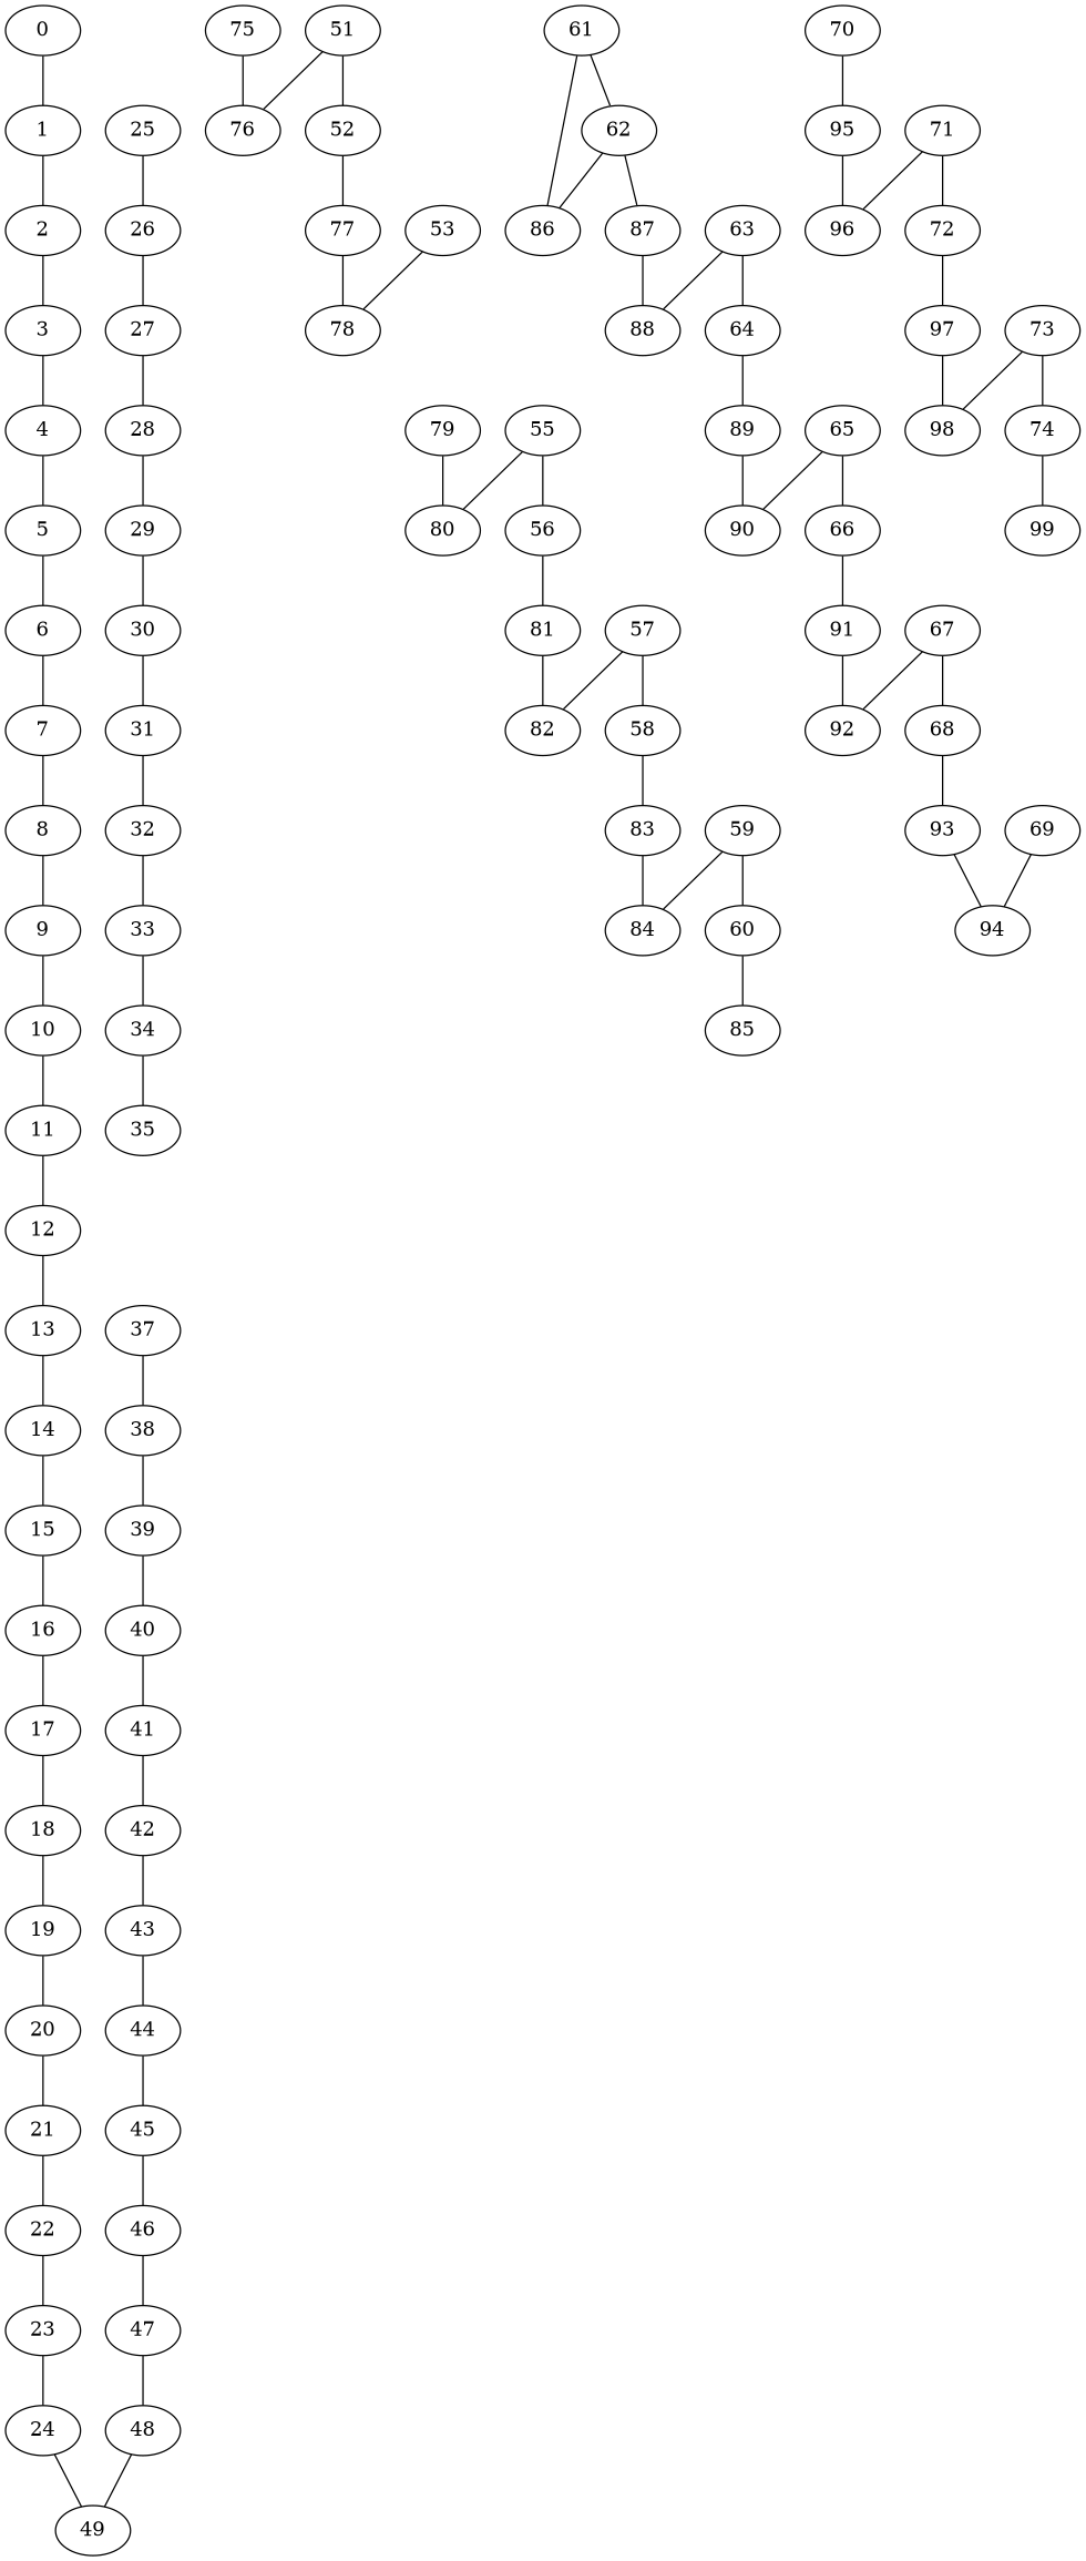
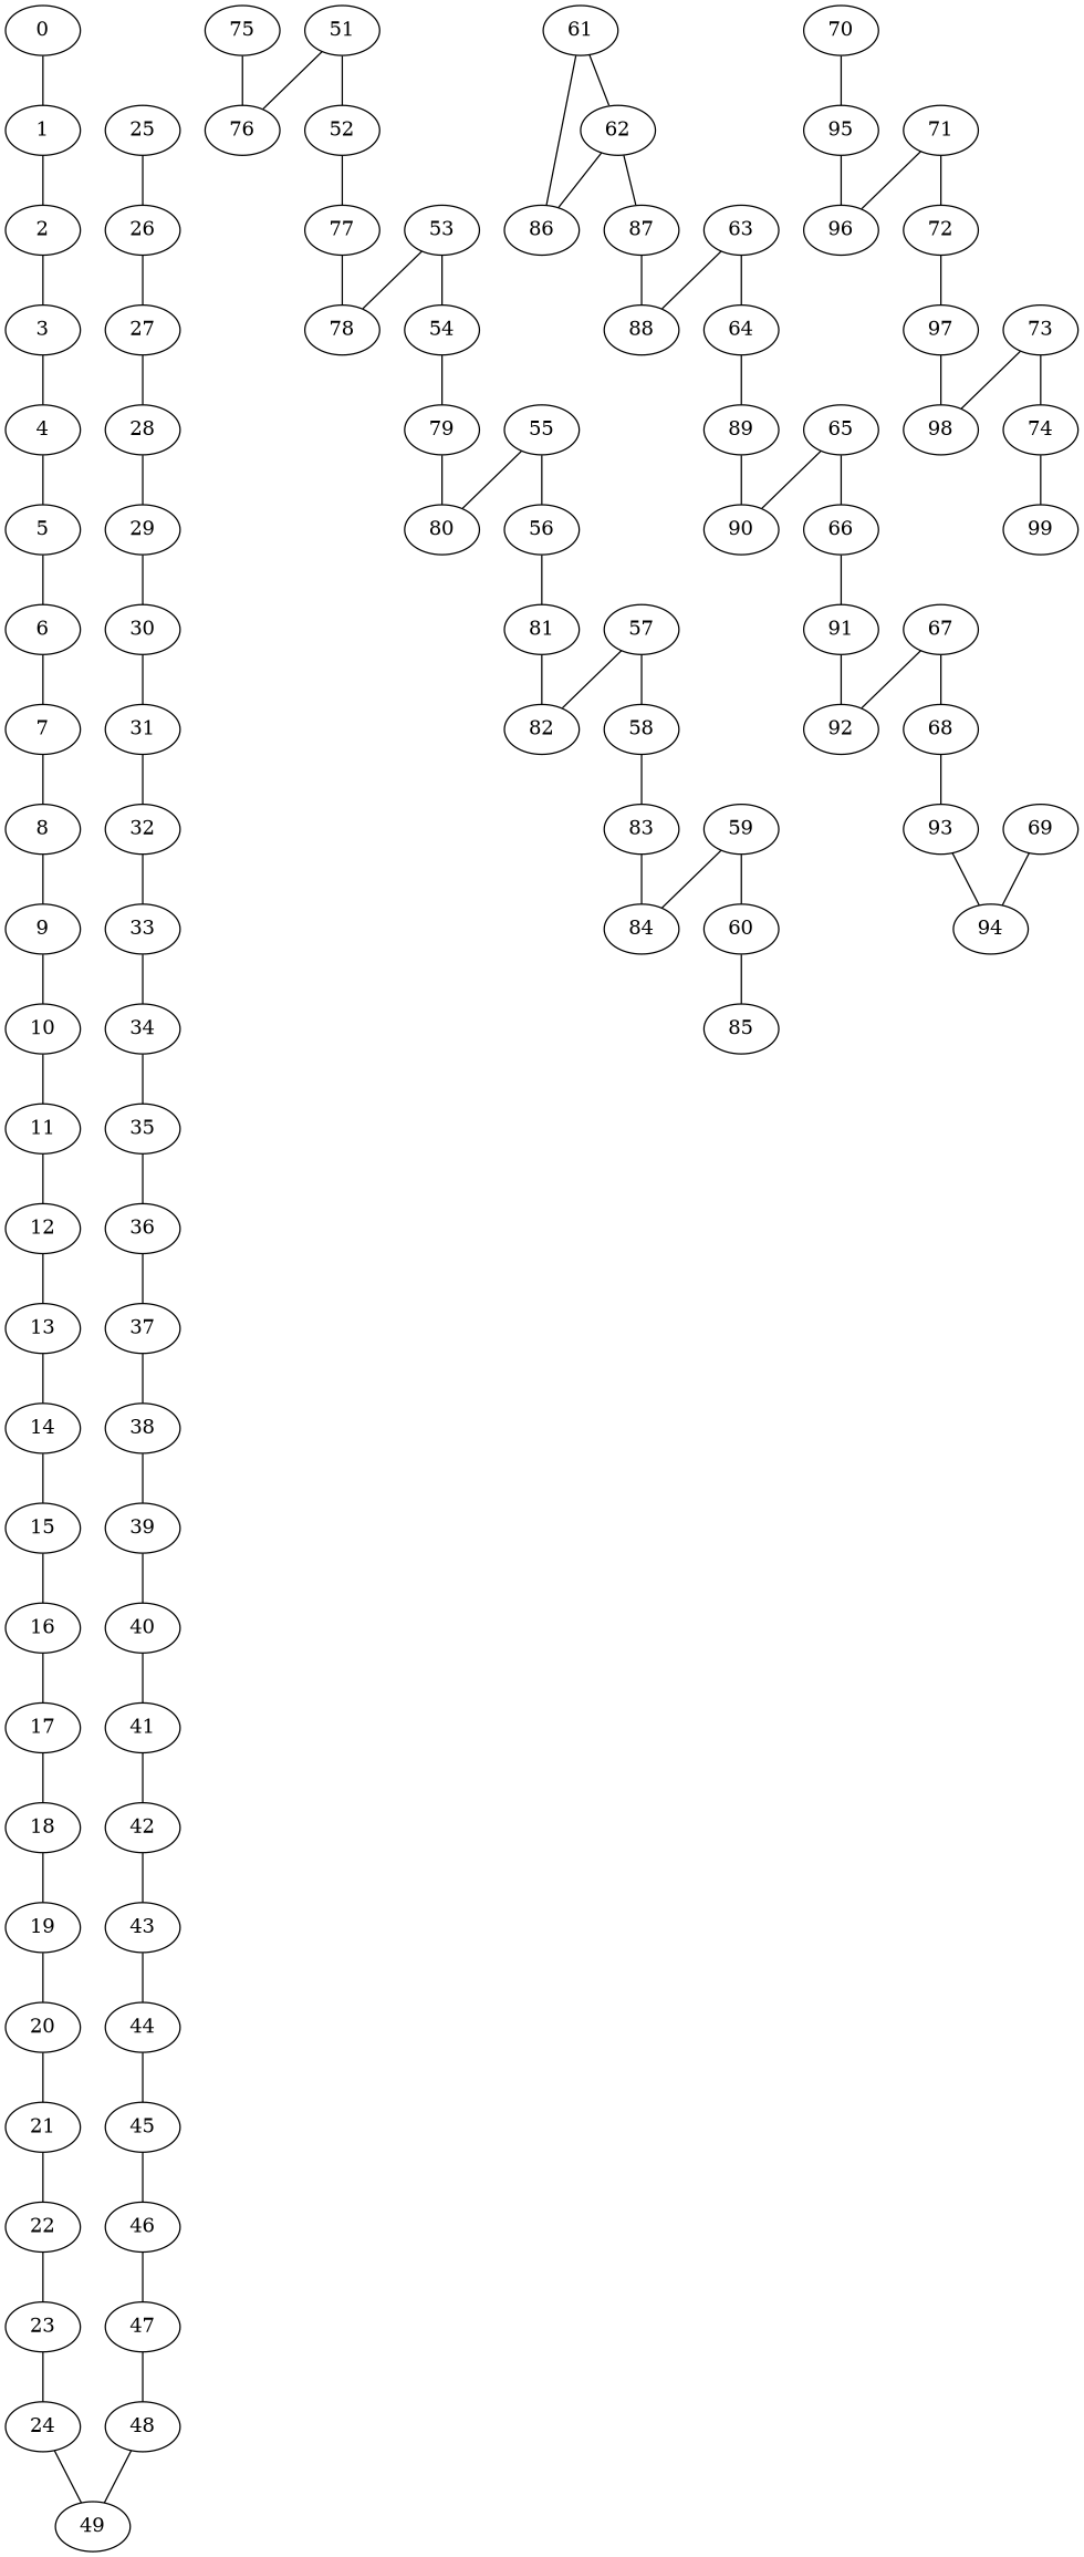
  graph {
    0
    1
    2
    3
    4
    5
    6
    7
    8
    9
    10
    11
    12
    13
    14
    15
    16
    17
    18
    19
    20
    21
    22
    23
    24
    49
    48
    47
    46
    45
    44
    43
    42
    41
    40
    39
    38
    37
+   36
    35
    34
    33
    32
    31
    30
    29
    28
    27
    26
    25
    75
    76
    51
    52
    77
    78
    53
+   54
    79
    80
    55
    56
    81
    82
    57
    58
    83
    84
    59
    60
    85
    61
    86
    62
    87
    88
    63
    64
    89
    90
    65
    66
    91
    92
    67
    68
    93
    94
    69
    70
    95
    96
    71
    72
    97
    98
    73
    74
    99
    0 -- 1
    1 -- 2
    2 -- 3
    3 -- 4
    4 -- 5
    5 -- 6
    6 -- 7
    7 -- 8
    8 -- 9
    9 -- 10
    10 -- 11
    11 -- 12
    12 -- 13
    13 -- 14
    14 -- 15
    15 -- 16
    16 -- 17
    17 -- 18
    18 -- 19
    19 -- 20
    20 -- 21
    21 -- 22
    22 -- 23
    23 -- 24
    24 -- 49
    48 -- 49
    47 -- 48
    46 -- 47
    45 -- 46
    44 -- 45
    43 -- 44
    42 -- 43
    41 -- 42
    40 -- 41
    39 -- 40
    38 -- 39
    37 -- 38
+   36 -- 37
+   35 -- 36
    34 -- 35
    33 -- 34
    32 -- 33
    31 -- 32
    30 -- 31
    29 -- 30
    28 -- 29
    27 -- 28
    26 -- 27
    25 -- 26
    75 -- 76
    51 -- 76
    51 -- 52
    52 -- 77
    77 -- 78
    53 -- 78
+   53 -- 54
+   54 -- 79
    79 -- 80
    55 -- 80
    55 -- 56
    56 -- 81
    81 -- 82
    57 -- 82
    57 -- 58
    58 -- 83
    83 -- 84
    59 -- 84
    59 -- 60
    60 -- 85
    61 -- 86
    61 -- 62
    62 -- 86
    62 -- 87
    87 -- 88
    63 -- 88
    63 -- 64
    64 -- 89
    89 -- 90
    65 -- 90
    65 -- 66
    66 -- 91
    91 -- 92
    67 -- 92
    67 -- 68
    68 -- 93
    93 -- 94
    69 -- 94
    70 -- 95
    95 -- 96
    71 -- 96
    71 -- 72
    72 -- 97
    97 -- 98
    73 -- 98
    73 -- 74
    74 -- 99
  }
